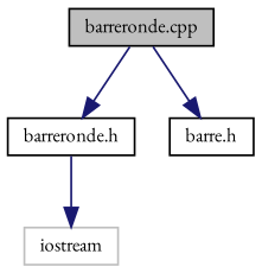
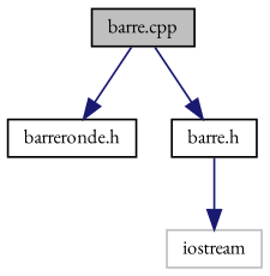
  digraph {
    fontname="EB Garamond"
    node [color=black fillcolor=white fontname="EB Garamond" fontsize=10 shape=record style=filled]
    edge [color=midnightblue fontname="EB Garamond" fontsize=10 labelfontname=Helvetica labelfontsize=10 style=solid]
-   n1 [fillcolor=grey75 fontcolor=black height=0.2 label="barreronde.cpp" width=0.4]
+   n1 [fillcolor=grey75 fontcolor=black height=0.2 label="barre.cpp" width=0.4]
    n2 [height=0.2 label="barreronde.h" width=0.4]
    n3 [height=0.2 label="barre.h" width=0.4]
    n4 [color=grey75 height=0.2 label=iostream width=0.4]
    n1 -> n2
    n1 -> n3
-   n2 -> n4
+   n3 -> n4
  }
